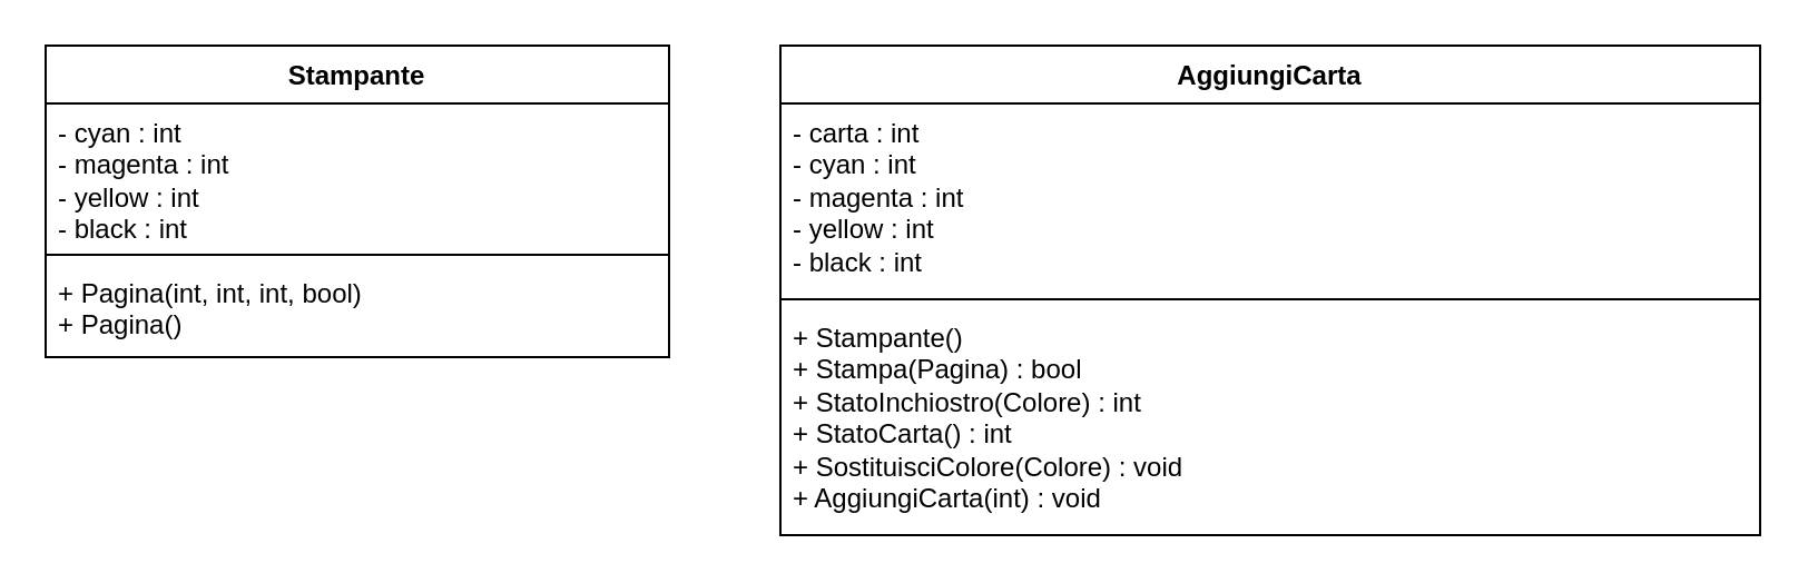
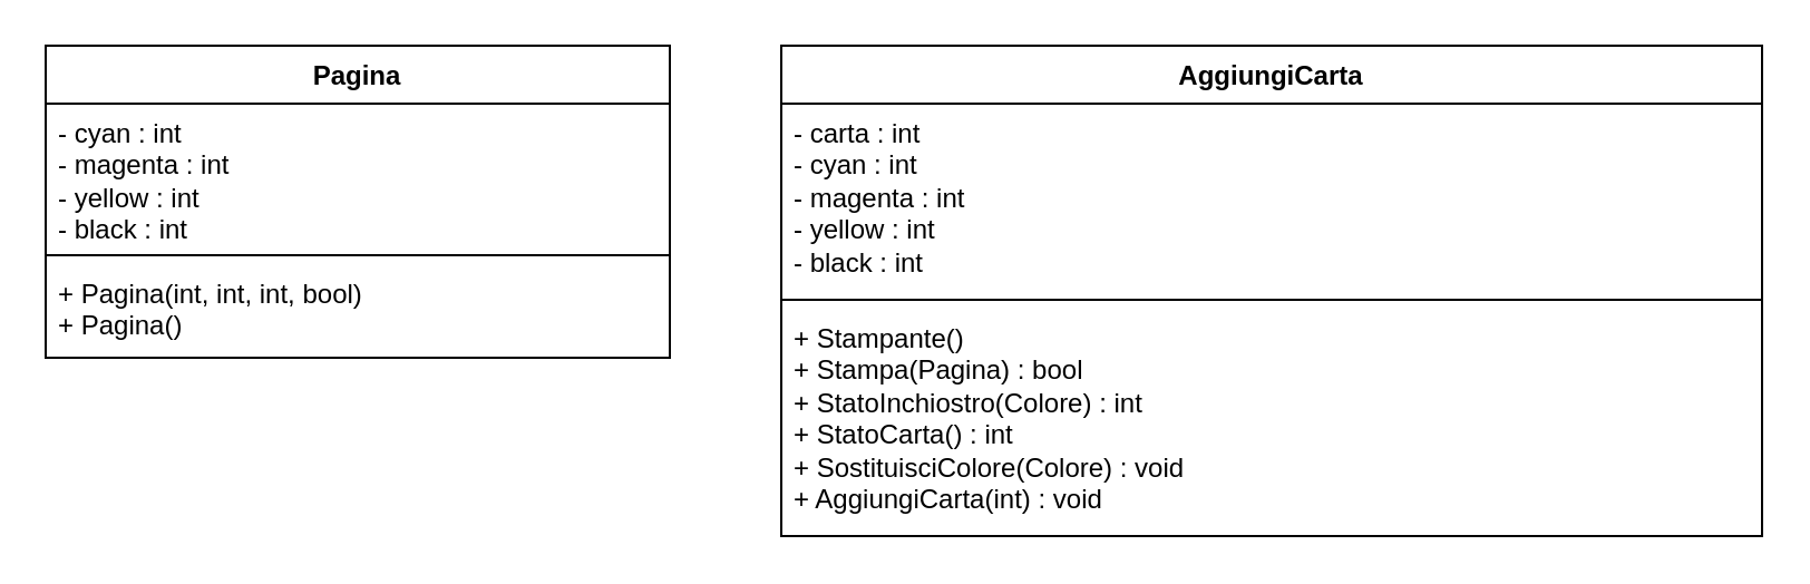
  <mxCell id="0" />
  <mxCell id="1" parent="0" />
- <mxCell id="2" value="Stampante" style="swimlane;fontStyle=1;align=center;verticalAlign=top;childLayout=stackLayout;horizontal=1;startSize=26;horizontalStack=0;resizeParent=1;resizeParentMax=0;resizeLast=0;collapsible=1;marginBottom=0;whiteSpace=wrap;html=1;" vertex="1" parent="1"><mxGeometry x="20" y="20" width="280" height="140" as="geometry" /></mxCell>
+ <mxCell id="2" value="Pagina" style="swimlane;fontStyle=1;align=center;verticalAlign=top;childLayout=stackLayout;horizontal=1;startSize=26;horizontalStack=0;resizeParent=1;resizeParentMax=0;resizeLast=0;collapsible=1;marginBottom=0;whiteSpace=wrap;html=1;" vertex="1" parent="1"><mxGeometry x="20" y="20" width="280" height="140" as="geometry" /></mxCell>
  <mxCell id="3" value="- cyan : int&lt;br&gt;- magenta : int&lt;br&gt;- yellow : int&lt;br&gt;- black : int" style="text;strokeColor=none;fillColor=none;align=left;verticalAlign=top;spacingLeft=4;spacingRight=4;overflow=hidden;rotatable=0;points=[[0,0.5],[1,0.5]];portConstraint=eastwest;whiteSpace=wrap;html=1;" vertex="1" parent="2"><mxGeometry y="26" width="280" height="64" as="geometry" /></mxCell>
  <mxCell id="4" value="" style="line;strokeWidth=1;fillColor=none;align=left;verticalAlign=middle;spacingTop=-1;spacingLeft=3;spacingRight=3;rotatable=0;labelPosition=right;points=[];portConstraint=eastwest;strokeColor=inherit;" vertex="1" parent="2"><mxGeometry y="90" width="280" height="8" as="geometry" /></mxCell>
  <mxCell id="5" value="+ Pagina(int, int, int, bool)&lt;br&gt;+ Pagina()" style="text;strokeColor=none;fillColor=none;align=left;verticalAlign=top;spacingLeft=4;spacingRight=4;overflow=hidden;rotatable=0;points=[[0,0.5],[1,0.5]];portConstraint=eastwest;whiteSpace=wrap;html=1;" vertex="1" parent="2"><mxGeometry y="98" width="280" height="42" as="geometry" /></mxCell>
  <mxCell id="6" value="AggiungiCarta" style="swimlane;fontStyle=1;align=center;verticalAlign=top;childLayout=stackLayout;horizontal=1;startSize=26;horizontalStack=0;resizeParent=1;resizeParentMax=0;resizeLast=0;collapsible=1;marginBottom=0;whiteSpace=wrap;html=1;" vertex="1" parent="1"><mxGeometry x="350" y="20" width="440" height="220" as="geometry" /></mxCell>
  <mxCell id="7" value="- carta : int&lt;br&gt;- cyan : int&lt;br style=&quot;border-color: var(--border-color);&quot;&gt;- magenta : int&lt;br style=&quot;border-color: var(--border-color);&quot;&gt;- yellow : int&lt;br style=&quot;border-color: var(--border-color);&quot;&gt;- black : int" style="text;strokeColor=none;fillColor=none;align=left;verticalAlign=top;spacingLeft=4;spacingRight=4;overflow=hidden;rotatable=0;points=[[0,0.5],[1,0.5]];portConstraint=eastwest;whiteSpace=wrap;html=1;" vertex="1" parent="6"><mxGeometry y="26" width="440" height="84" as="geometry" /></mxCell>
  <mxCell id="8" value="" style="line;strokeWidth=1;fillColor=none;align=left;verticalAlign=middle;spacingTop=-1;spacingLeft=3;spacingRight=3;rotatable=0;labelPosition=right;points=[];portConstraint=eastwest;strokeColor=inherit;" vertex="1" parent="6"><mxGeometry y="110" width="440" height="8" as="geometry" /></mxCell>
  <mxCell id="9" value="+ Stampante()&lt;br&gt;+ Stampa(Pagina) : bool&lt;br&gt;+ StatoInchiostro(Colore) : int&lt;br&gt;+ StatoCarta() : int&lt;br&gt;+ SostituisciColore(Colore) : void&lt;br&gt;+ AggiungiCarta(int) : void" style="text;strokeColor=none;fillColor=none;align=left;verticalAlign=top;spacingLeft=4;spacingRight=4;overflow=hidden;rotatable=0;points=[[0,0.5],[1,0.5]];portConstraint=eastwest;whiteSpace=wrap;html=1;" vertex="1" parent="6"><mxGeometry y="118" width="440" height="102" as="geometry" /></mxCell>
